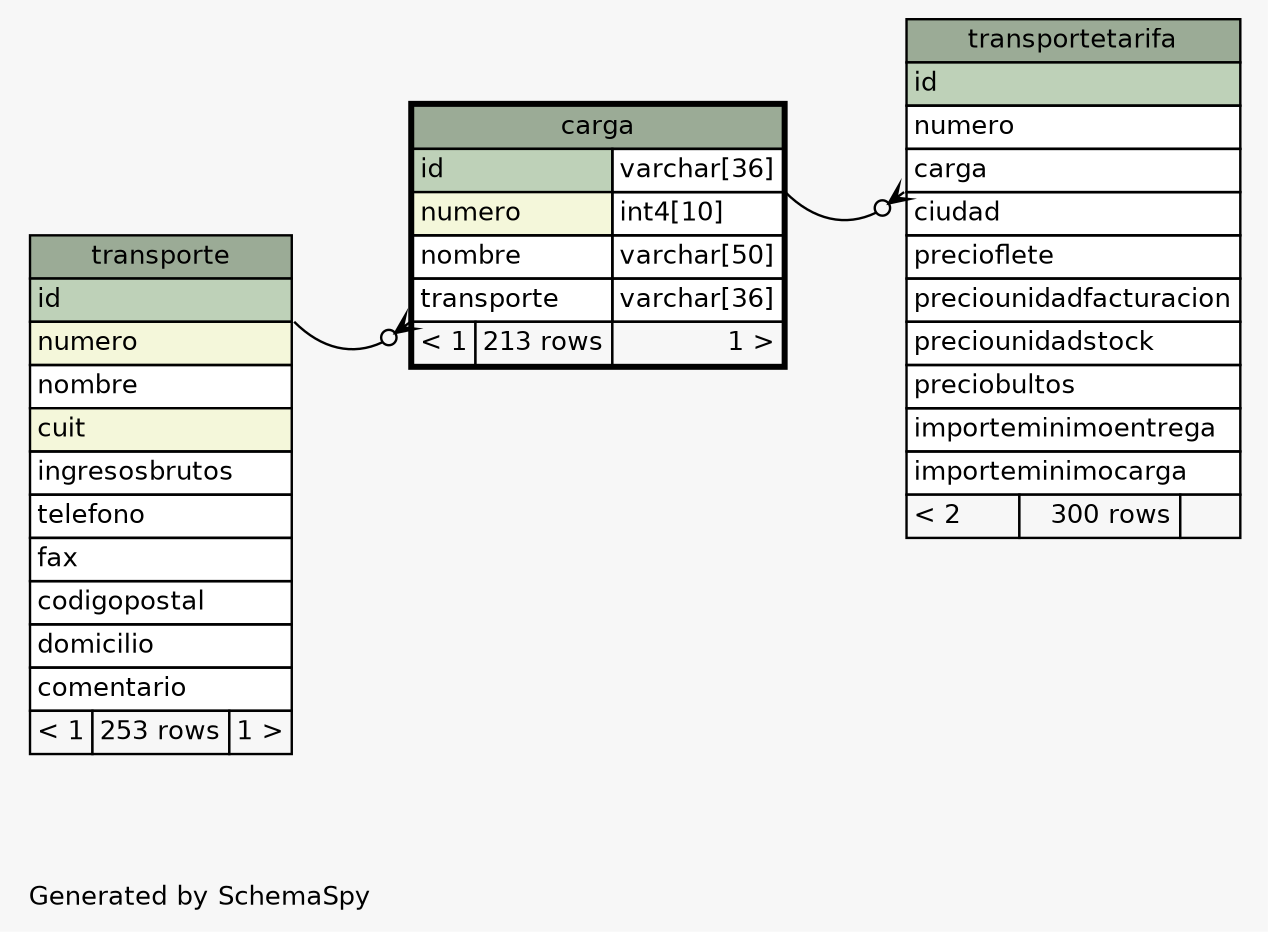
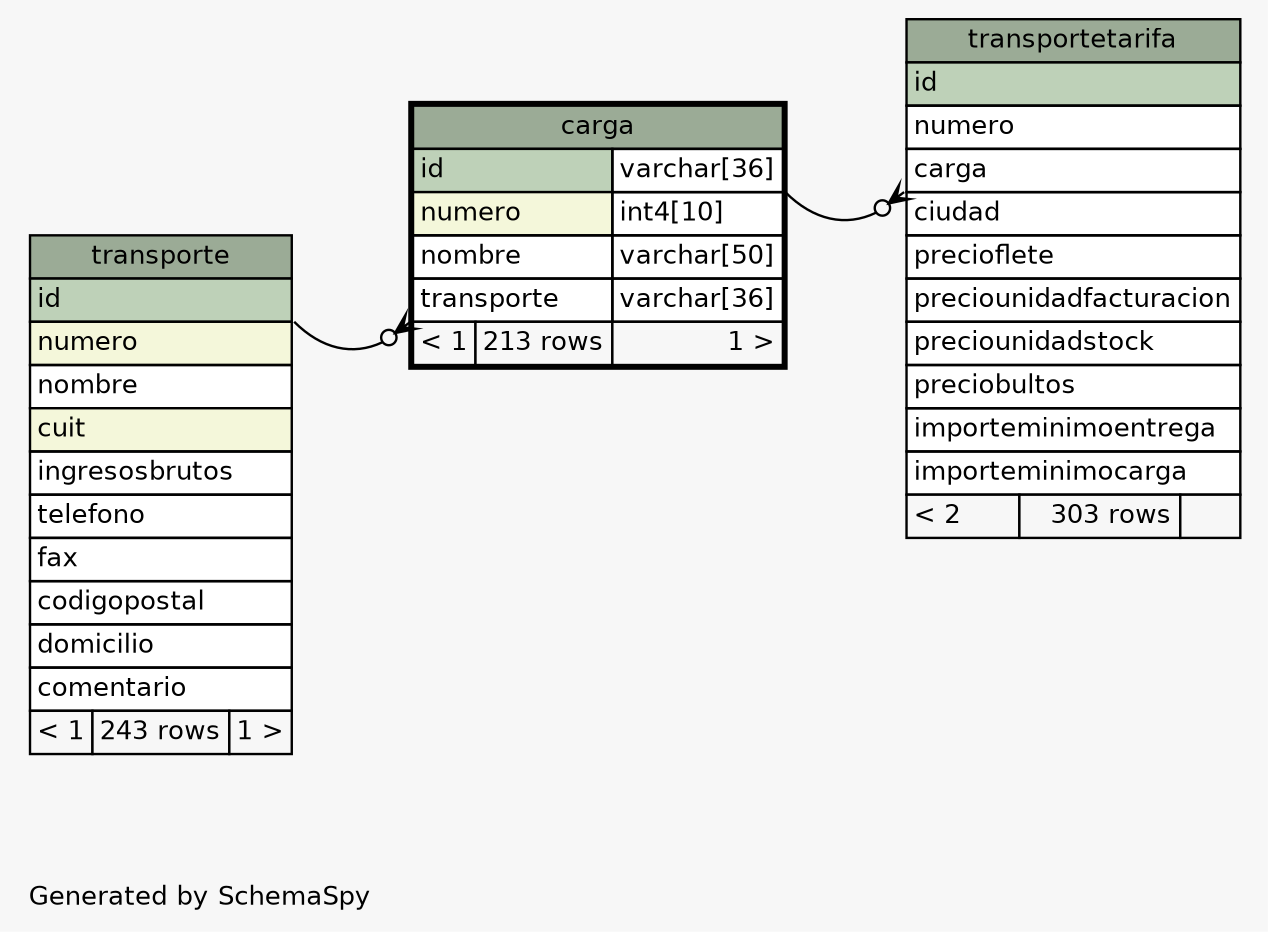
  digraph {
    bgcolor="#f7f7f7"
    fontname=Helvetica
    fontsize=11
    label="\nGenerated by SchemaSpy"
    labeljust=l
    nodesep=0.18
    rankdir=RL
    ranksep=0.46
    node [fontname=Helvetica fontsize=11 shape=plaintext]
    edge [arrowhead=none arrowsize=0.8 arrowtail=crowodot dir=back]
    n1 [label=<     <TABLE BORDER="2" CELLBORDER="1" CELLSPACING="0" BGCOLOR="#ffffff">       <TR><TD COLSPAN="3" BGCOLOR="#9bab96" ALIGN="CENTER">carga</TD></TR>       <TR><TD PORT="id" COLSPAN="2" BGCOLOR="#bed1b8" ALIGN="LEFT">id</TD><TD PORT="id.type" ALIGN="LEFT">varchar[36]</TD></TR>       <TR><TD PORT="numero" COLSPAN="2" BGCOLOR="#f4f7da" ALIGN="LEFT">numero</TD><TD PORT="numero.type" ALIGN="LEFT">int4[10]</TD></TR>       <TR><TD PORT="nombre" COLSPAN="2" ALIGN="LEFT">nombre</TD><TD PORT="nombre.type" ALIGN="LEFT">varchar[50]</TD></TR>       <TR><TD PORT="transporte" COLSPAN="2" ALIGN="LEFT">transporte</TD><TD PORT="transporte.type" ALIGN="LEFT">varchar[36]</TD></TR>       <TR><TD ALIGN="LEFT" BGCOLOR="#f7f7f7">&lt; 1</TD><TD ALIGN="RIGHT" BGCOLOR="#f7f7f7">213 rows</TD><TD ALIGN="RIGHT" BGCOLOR="#f7f7f7">1 &gt;</TD></TR>     </TABLE>>]
-   n2 [label=<     <TABLE BORDER="0" CELLBORDER="1" CELLSPACING="0" BGCOLOR="#ffffff">       <TR><TD COLSPAN="3" BGCOLOR="#9bab96" ALIGN="CENTER">transporte</TD></TR>       <TR><TD PORT="id" COLSPAN="3" BGCOLOR="#bed1b8" ALIGN="LEFT">id</TD></TR>       <TR><TD PORT="numero" COLSPAN="3" BGCOLOR="#f4f7da" ALIGN="LEFT">numero</TD></TR>       <TR><TD PORT="nombre" COLSPAN="3" ALIGN="LEFT">nombre</TD></TR>       <TR><TD PORT="cuit" COLSPAN="3" BGCOLOR="#f4f7da" ALIGN="LEFT">cuit</TD></TR>       <TR><TD PORT="ingresosbrutos" COLSPAN="3" ALIGN="LEFT">ingresosbrutos</TD></TR>       <TR><TD PORT="telefono" COLSPAN="3" ALIGN="LEFT">telefono</TD></TR>       <TR><TD PORT="fax" COLSPAN="3" ALIGN="LEFT">fax</TD></TR>       <TR><TD PORT="codigopostal" COLSPAN="3" ALIGN="LEFT">codigopostal</TD></TR>       <TR><TD PORT="domicilio" COLSPAN="3" ALIGN="LEFT">domicilio</TD></TR>       <TR><TD PORT="comentario" COLSPAN="3" ALIGN="LEFT">comentario</TD></TR>       <TR><TD ALIGN="LEFT" BGCOLOR="#f7f7f7">&lt; 1</TD><TD ALIGN="RIGHT" BGCOLOR="#f7f7f7">253 rows</TD><TD ALIGN="RIGHT" BGCOLOR="#f7f7f7">1 &gt;</TD></TR>     </TABLE>>]
-   n3 [label=<     <TABLE BORDER="0" CELLBORDER="1" CELLSPACING="0" BGCOLOR="#ffffff">       <TR><TD COLSPAN="3" BGCOLOR="#9bab96" ALIGN="CENTER">transportetarifa</TD></TR>       <TR><TD PORT="id" COLSPAN="3" BGCOLOR="#bed1b8" ALIGN="LEFT">id</TD></TR>       <TR><TD PORT="numero" COLSPAN="3" ALIGN="LEFT">numero</TD></TR>       <TR><TD PORT="carga" COLSPAN="3" ALIGN="LEFT">carga</TD></TR>       <TR><TD PORT="ciudad" COLSPAN="3" ALIGN="LEFT">ciudad</TD></TR>       <TR><TD PORT="precioflete" COLSPAN="3" ALIGN="LEFT">precioflete</TD></TR>       <TR><TD PORT="preciounidadfacturacion" COLSPAN="3" ALIGN="LEFT">preciounidadfacturacion</TD></TR>       <TR><TD PORT="preciounidadstock" COLSPAN="3" ALIGN="LEFT">preciounidadstock</TD></TR>       <TR><TD PORT="preciobultos" COLSPAN="3" ALIGN="LEFT">preciobultos</TD></TR>       <TR><TD PORT="importeminimoentrega" COLSPAN="3" ALIGN="LEFT">importeminimoentrega</TD></TR>       <TR><TD PORT="importeminimocarga" COLSPAN="3" ALIGN="LEFT">importeminimocarga</TD></TR>       <TR><TD ALIGN="LEFT" BGCOLOR="#f7f7f7">&lt; 2</TD><TD ALIGN="RIGHT" BGCOLOR="#f7f7f7">300 rows</TD><TD ALIGN="RIGHT" BGCOLOR="#f7f7f7">  </TD></TR>     </TABLE>>]
+   n2 [label=<     <TABLE BORDER="0" CELLBORDER="1" CELLSPACING="0" BGCOLOR="#ffffff">       <TR><TD COLSPAN="3" BGCOLOR="#9bab96" ALIGN="CENTER">transporte</TD></TR>       <TR><TD PORT="id" COLSPAN="3" BGCOLOR="#bed1b8" ALIGN="LEFT">id</TD></TR>       <TR><TD PORT="numero" COLSPAN="3" BGCOLOR="#f4f7da" ALIGN="LEFT">numero</TD></TR>       <TR><TD PORT="nombre" COLSPAN="3" ALIGN="LEFT">nombre</TD></TR>       <TR><TD PORT="cuit" COLSPAN="3" BGCOLOR="#f4f7da" ALIGN="LEFT">cuit</TD></TR>       <TR><TD PORT="ingresosbrutos" COLSPAN="3" ALIGN="LEFT">ingresosbrutos</TD></TR>       <TR><TD PORT="telefono" COLSPAN="3" ALIGN="LEFT">telefono</TD></TR>       <TR><TD PORT="fax" COLSPAN="3" ALIGN="LEFT">fax</TD></TR>       <TR><TD PORT="codigopostal" COLSPAN="3" ALIGN="LEFT">codigopostal</TD></TR>       <TR><TD PORT="domicilio" COLSPAN="3" ALIGN="LEFT">domicilio</TD></TR>       <TR><TD PORT="comentario" COLSPAN="3" ALIGN="LEFT">comentario</TD></TR>       <TR><TD ALIGN="LEFT" BGCOLOR="#f7f7f7">&lt; 1</TD><TD ALIGN="RIGHT" BGCOLOR="#f7f7f7">243 rows</TD><TD ALIGN="RIGHT" BGCOLOR="#f7f7f7">1 &gt;</TD></TR>     </TABLE>>]
+   n3 [label=<     <TABLE BORDER="0" CELLBORDER="1" CELLSPACING="0" BGCOLOR="#ffffff">       <TR><TD COLSPAN="3" BGCOLOR="#9bab96" ALIGN="CENTER">transportetarifa</TD></TR>       <TR><TD PORT="id" COLSPAN="3" BGCOLOR="#bed1b8" ALIGN="LEFT">id</TD></TR>       <TR><TD PORT="numero" COLSPAN="3" ALIGN="LEFT">numero</TD></TR>       <TR><TD PORT="carga" COLSPAN="3" ALIGN="LEFT">carga</TD></TR>       <TR><TD PORT="ciudad" COLSPAN="3" ALIGN="LEFT">ciudad</TD></TR>       <TR><TD PORT="precioflete" COLSPAN="3" ALIGN="LEFT">precioflete</TD></TR>       <TR><TD PORT="preciounidadfacturacion" COLSPAN="3" ALIGN="LEFT">preciounidadfacturacion</TD></TR>       <TR><TD PORT="preciounidadstock" COLSPAN="3" ALIGN="LEFT">preciounidadstock</TD></TR>       <TR><TD PORT="preciobultos" COLSPAN="3" ALIGN="LEFT">preciobultos</TD></TR>       <TR><TD PORT="importeminimoentrega" COLSPAN="3" ALIGN="LEFT">importeminimoentrega</TD></TR>       <TR><TD PORT="importeminimocarga" COLSPAN="3" ALIGN="LEFT">importeminimocarga</TD></TR>       <TR><TD ALIGN="LEFT" BGCOLOR="#f7f7f7">&lt; 2</TD><TD ALIGN="RIGHT" BGCOLOR="#f7f7f7">303 rows</TD><TD ALIGN="RIGHT" BGCOLOR="#f7f7f7">  </TD></TR>     </TABLE>>]
    n1 -> n2 [headport="id:se" tailport="transporte:sw"]
    n3 -> n1 [headport="id.type:se" tailport="carga:sw"]
  }
